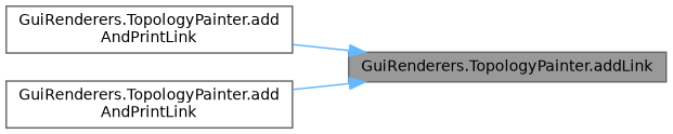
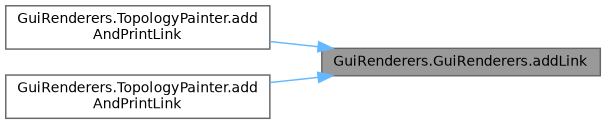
  digraph {
    rankdir=RL
    node [color=grey40 fillcolor=white fontname=Helvetica fontsize=10 shape=box style=filled]
    edge [color=steelblue1 dir=back fontname=Helvetica fontsize=10 labelfontname=Helvetica labelfontsize=10 style=solid]
-   n1 [color=gray40 fillcolor=grey60 fontcolor=black height=0.2 label="GuiRenderers.TopologyPainter.addLink" width=0.4]
+   n1 [color=gray40 fillcolor=grey60 fontcolor=black height=0.2 label="GuiRenderers.GuiRenderers.addLink" width=0.4]
    n2 [height=0.2 label="GuiRenderers.TopologyPainter.add\lAndPrintLink" width=0.4]
    n3 [height=0.2 label="GuiRenderers.TopologyPainter.add\lAndPrintLink" width=0.4]
    n1 -> n2
    n1 -> n3
  }
